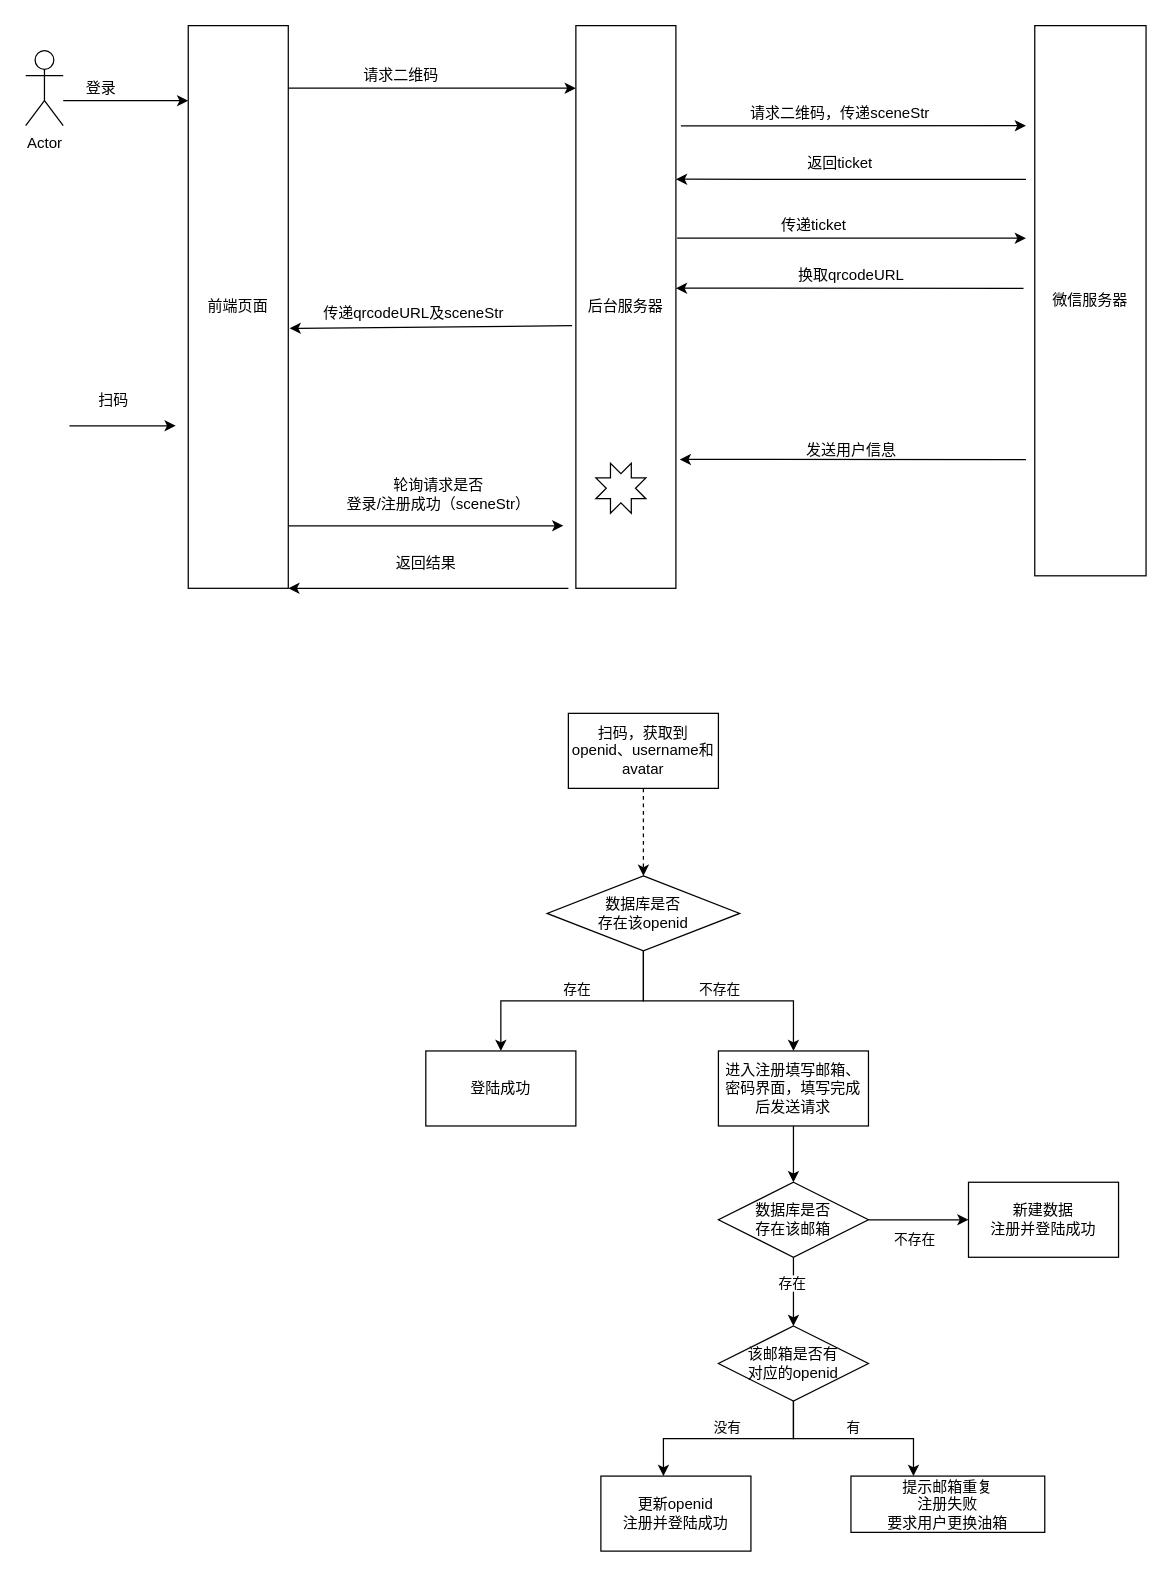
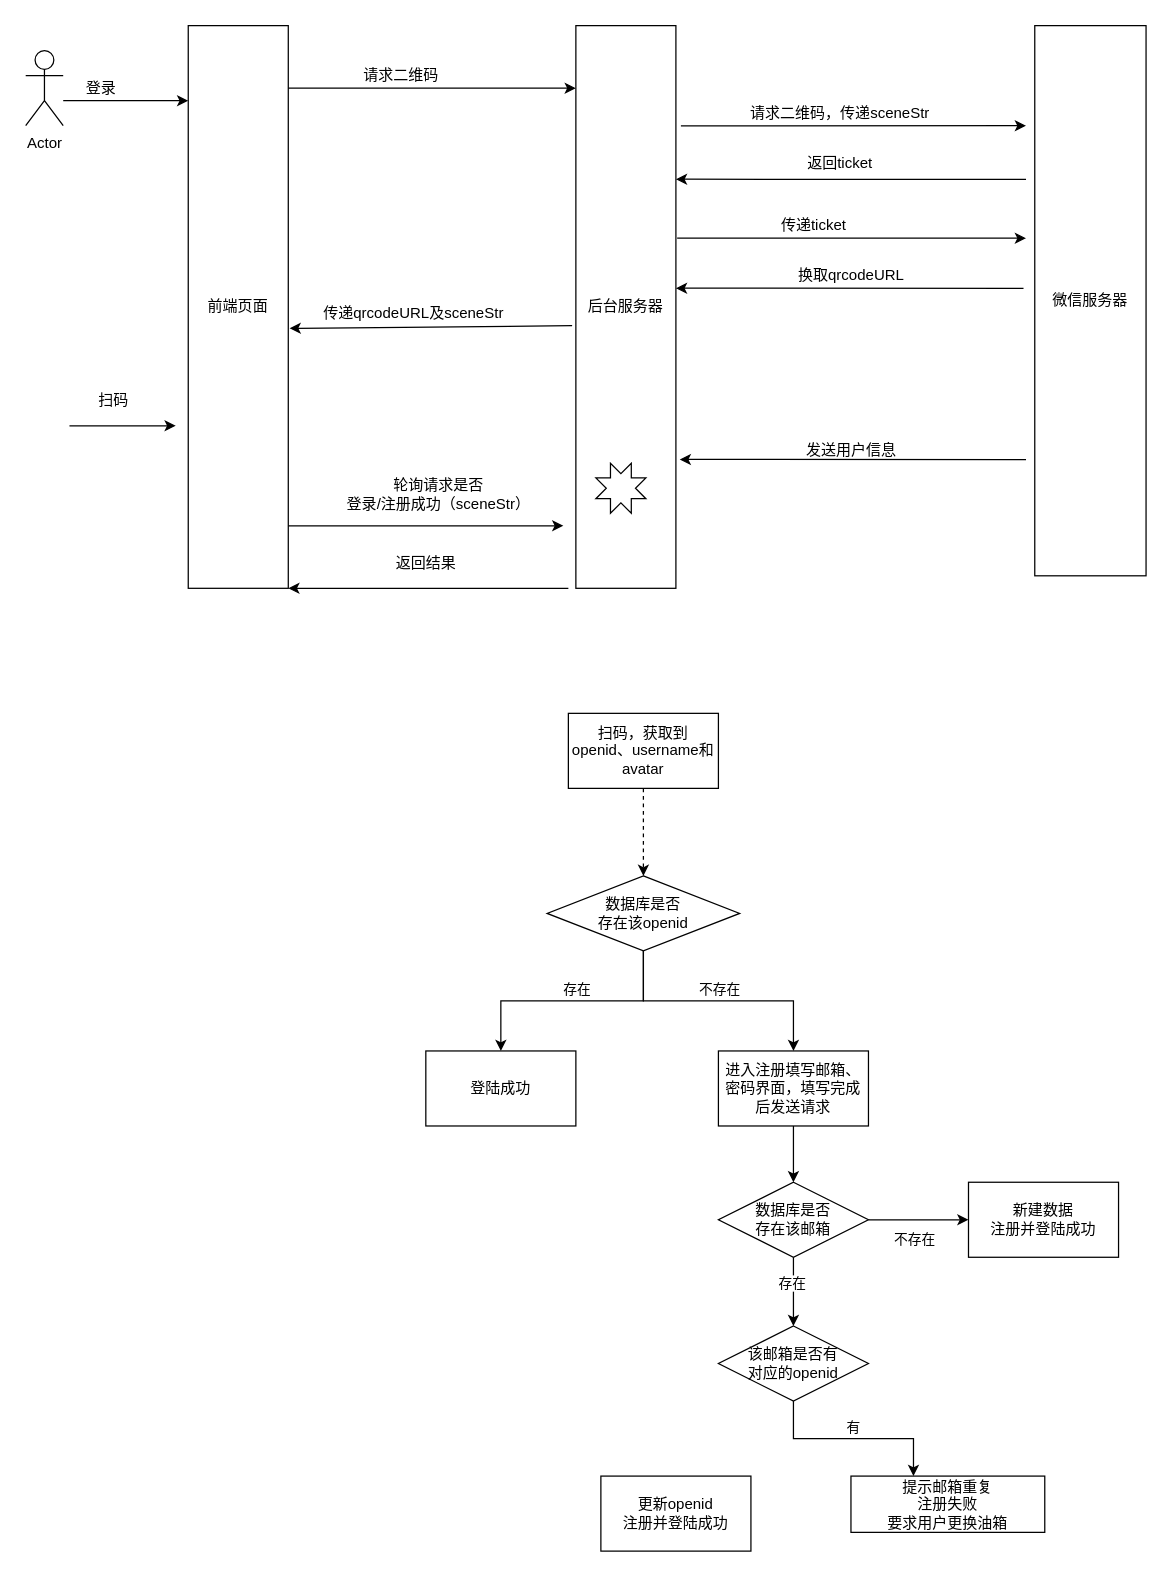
  <mxCell id="0" />
  <mxCell id="1" parent="0" />
  <mxCell id="2" style="edgeStyle=orthogonalEdgeStyle;rounded=0;orthogonalLoop=1;jettySize=auto;html=1;entryX=0.5;entryY=0;entryDx=0;entryDy=0;dashed=1;" parent="1" source="3" target="8" edge="1"><mxGeometry relative="1" as="geometry" /></mxCell>
  <mxCell id="3" value="扫码，获取到openid、username和avatar" style="rounded=0;whiteSpace=wrap;html=1;" parent="1" vertex="1"><mxGeometry x="454" y="570" width="120" height="60" as="geometry" /></mxCell>
  <mxCell id="4" value="" style="edgeStyle=orthogonalEdgeStyle;rounded=0;orthogonalLoop=1;jettySize=auto;html=1;" parent="1" source="8" target="9" edge="1"><mxGeometry relative="1" as="geometry" /></mxCell>
  <mxCell id="5" value="存在" style="edgeLabel;html=1;align=center;verticalAlign=middle;resizable=0;points=[];" parent="4" vertex="1" connectable="0"><mxGeometry x="-0.216" y="2" relative="1" as="geometry"><mxPoint x="-18" y="-12" as="offset" /></mxGeometry></mxCell>
  <mxCell id="6" value="" style="edgeStyle=orthogonalEdgeStyle;rounded=0;orthogonalLoop=1;jettySize=auto;html=1;" parent="1" source="8" target="11" edge="1"><mxGeometry relative="1" as="geometry" /></mxCell>
  <mxCell id="7" value="不存在" style="edgeLabel;html=1;align=center;verticalAlign=middle;resizable=0;points=[];" parent="6" vertex="1" connectable="0"><mxGeometry relative="1" as="geometry"><mxPoint y="-10" as="offset" /></mxGeometry></mxCell>
  <mxCell id="8" value="数据库是否&lt;br&gt;存在该openid" style="rhombus;whiteSpace=wrap;html=1;" parent="1" vertex="1"><mxGeometry x="437" y="700" width="154" height="60" as="geometry" /></mxCell>
  <mxCell id="9" value="登陆成功" style="whiteSpace=wrap;html=1;" parent="1" vertex="1"><mxGeometry x="340" y="840" width="120" height="60" as="geometry" /></mxCell>
  <mxCell id="10" value="" style="edgeStyle=orthogonalEdgeStyle;rounded=0;orthogonalLoop=1;jettySize=auto;html=1;" parent="1" source="11" target="16" edge="1"><mxGeometry relative="1" as="geometry" /></mxCell>
  <mxCell id="11" value="进入注册填写邮箱、密码界面，填写完成后发送请求" style="whiteSpace=wrap;html=1;" parent="1" vertex="1"><mxGeometry x="574" y="840" width="120" height="60" as="geometry" /></mxCell>
  <mxCell id="12" value="" style="edgeStyle=orthogonalEdgeStyle;rounded=0;orthogonalLoop=1;jettySize=auto;html=1;" parent="1" source="16" target="18" edge="1"><mxGeometry relative="1" as="geometry" /></mxCell>
  <mxCell id="13" value="不存在" style="edgeLabel;html=1;align=center;verticalAlign=middle;resizable=0;points=[];" parent="12" vertex="1" connectable="0"><mxGeometry x="-0.225" y="-2" relative="1" as="geometry"><mxPoint x="5" y="13" as="offset" /></mxGeometry></mxCell>
  <mxCell id="14" value="" style="edgeStyle=orthogonalEdgeStyle;rounded=0;orthogonalLoop=1;jettySize=auto;html=1;" parent="1" source="16" target="23" edge="1"><mxGeometry relative="1" as="geometry" /></mxCell>
  <mxCell id="15" value="存在" style="edgeLabel;html=1;align=center;verticalAlign=middle;resizable=0;points=[];" parent="14" vertex="1" connectable="0"><mxGeometry x="-0.275" y="-2" relative="1" as="geometry"><mxPoint as="offset" /></mxGeometry></mxCell>
  <mxCell id="16" value="数据库是否&lt;br&gt;存在该邮箱" style="rhombus;whiteSpace=wrap;html=1;" parent="1" vertex="1"><mxGeometry x="574" y="945" width="120" height="60" as="geometry" /></mxCell>
  <mxCell id="17" value="更新openid&lt;br&gt;注册并登陆成功" style="whiteSpace=wrap;html=1;" parent="1" vertex="1"><mxGeometry x="480" y="1180" width="120" height="60" as="geometry" /></mxCell>
  <mxCell id="18" value="新建数据&lt;br&gt;注册并登陆成功" style="whiteSpace=wrap;html=1;" parent="1" vertex="1"><mxGeometry x="774" y="945" width="120" height="60" as="geometry" /></mxCell>
- <mxCell id="19" style="edgeStyle=orthogonalEdgeStyle;rounded=0;orthogonalLoop=1;jettySize=auto;html=1;entryX=0.417;entryY=0;entryDx=0;entryDy=0;entryPerimeter=0;" parent="1" source="23" target="17" edge="1"><mxGeometry relative="1" as="geometry" /></mxCell>
- <mxCell id="20" value="没有" style="edgeLabel;html=1;align=center;verticalAlign=middle;resizable=0;points=[];" parent="19" vertex="1" connectable="0"><mxGeometry x="-0.146" y="-3" relative="1" as="geometry"><mxPoint x="-14" y="-7" as="offset" /></mxGeometry></mxCell>
  <mxCell id="21" value="" style="edgeStyle=orthogonalEdgeStyle;rounded=0;orthogonalLoop=1;jettySize=auto;html=1;" parent="1" source="23" target="24" edge="1"><mxGeometry relative="1" as="geometry"><Array as="points"><mxPoint x="634" y="1150" /><mxPoint x="730" y="1150" /></Array></mxGeometry></mxCell>
  <mxCell id="22" value="有" style="edgeLabel;html=1;align=center;verticalAlign=middle;resizable=0;points=[];" parent="21" vertex="1" connectable="0"><mxGeometry x="-0.013" y="-1" relative="1" as="geometry"><mxPoint y="-11" as="offset" /></mxGeometry></mxCell>
  <mxCell id="23" value="该邮箱是否有&lt;br&gt;对应的openid" style="rhombus;whiteSpace=wrap;html=1;" parent="1" vertex="1"><mxGeometry x="574" y="1060" width="120" height="60" as="geometry" /></mxCell>
  <mxCell id="24" value="提示邮箱重复&lt;br&gt;注册失败&lt;br&gt;要求用户更换油箱" style="whiteSpace=wrap;html=1;" parent="1" vertex="1"><mxGeometry x="680" y="1180" width="155" height="45" as="geometry" /></mxCell>
  <mxCell id="25" value="" style="endArrow=classic;html=1;entryX=0;entryY=0.5;entryDx=0;entryDy=0;" edge="1" parent="1"><mxGeometry width="50" height="50" relative="1" as="geometry"><mxPoint x="220" y="70" as="sourcePoint" /><mxPoint x="460" y="70" as="targetPoint" /></mxGeometry></mxCell>
  <mxCell id="26" value="" style="endArrow=classic;html=1;entryX=0;entryY=0.625;entryDx=0;entryDy=0;entryPerimeter=0;" edge="1" parent="1"><mxGeometry width="50" height="50" relative="1" as="geometry"><mxPoint x="50" y="80" as="sourcePoint" /><mxPoint x="150" y="80" as="targetPoint" /><Array as="points"><mxPoint x="90" y="80" /></Array></mxGeometry></mxCell>
  <mxCell id="27" value="Actor" style="shape=umlActor;verticalLabelPosition=bottom;verticalAlign=top;html=1;outlineConnect=0;" vertex="1" parent="1"><mxGeometry x="20" y="40" width="30" height="60" as="geometry" /></mxCell>
  <mxCell id="28" value="登录" style="text;html=1;align=center;verticalAlign=middle;resizable=0;points=[];autosize=1;" vertex="1" parent="1"><mxGeometry x="60" y="60" width="40" height="20" as="geometry" /></mxCell>
  <mxCell id="29" value="请求二维码" style="text;html=1;align=center;verticalAlign=middle;resizable=0;points=[];autosize=1;" vertex="1" parent="1"><mxGeometry x="280" y="50" width="80" height="20" as="geometry" /></mxCell>
  <mxCell id="30" value="&lt;span&gt;前端页面&lt;/span&gt;" style="rounded=0;whiteSpace=wrap;html=1;" vertex="1" parent="1"><mxGeometry x="150" y="20" width="80" height="450" as="geometry" /></mxCell>
  <mxCell id="31" value="后台服务器" style="rounded=0;whiteSpace=wrap;html=1;" vertex="1" parent="1"><mxGeometry x="460" y="20" width="80" height="450" as="geometry" /></mxCell>
  <mxCell id="32" value="&lt;span&gt;微信服务器&lt;/span&gt;" style="rounded=0;whiteSpace=wrap;html=1;" vertex="1" parent="1"><mxGeometry x="827" y="20" width="89" height="440" as="geometry" /></mxCell>
  <mxCell id="33" value="" style="endArrow=classic;html=1;exitX=1.05;exitY=0.178;exitDx=0;exitDy=0;exitPerimeter=0;" edge="1" parent="1" source="31"><mxGeometry width="50" height="50" relative="1" as="geometry"><mxPoint x="540" y="140" as="sourcePoint" /><mxPoint x="820" y="100" as="targetPoint" /></mxGeometry></mxCell>
  <mxCell id="34" value="请求二维码，传递sceneStr" style="text;html=1;align=center;verticalAlign=middle;resizable=0;points=[];autosize=1;" vertex="1" parent="1"><mxGeometry x="591" y="80" width="160" height="20" as="geometry" /></mxCell>
  <mxCell id="35" value="" style="endArrow=classic;html=1;entryX=1;entryY=0.273;entryDx=0;entryDy=0;entryPerimeter=0;" edge="1" parent="1" target="31"><mxGeometry width="50" height="50" relative="1" as="geometry"><mxPoint x="820" y="143" as="sourcePoint" /><mxPoint x="761" y="90" as="targetPoint" /></mxGeometry></mxCell>
  <mxCell id="36" value="返回ticket" style="text;html=1;align=center;verticalAlign=middle;resizable=0;points=[];autosize=1;" vertex="1" parent="1"><mxGeometry x="636" y="120" width="70" height="20" as="geometry" /></mxCell>
  <mxCell id="37" value="" style="endArrow=classic;html=1;" edge="1" parent="1"><mxGeometry width="50" height="50" relative="1" as="geometry"><mxPoint x="541" y="190" as="sourcePoint" /><mxPoint x="820" y="190" as="targetPoint" /></mxGeometry></mxCell>
  <mxCell id="38" value="传递ticket" style="text;html=1;align=center;verticalAlign=middle;resizable=0;points=[];autosize=1;" vertex="1" parent="1"><mxGeometry x="615" y="170" width="70" height="20" as="geometry" /></mxCell>
  <mxCell id="39" value="" style="endArrow=classic;html=1;entryX=1.025;entryY=0.403;entryDx=0;entryDy=0;entryPerimeter=0;" edge="1" parent="1"><mxGeometry width="50" height="50" relative="1" as="geometry"><mxPoint x="818" y="230.1" as="sourcePoint" /><mxPoint x="540" y="230" as="targetPoint" /></mxGeometry></mxCell>
  <mxCell id="40" value="换取qrcodeURL" style="text;html=1;align=center;verticalAlign=middle;resizable=0;points=[];autosize=1;" vertex="1" parent="1"><mxGeometry x="630" y="210" width="100" height="20" as="geometry" /></mxCell>
  <mxCell id="41" value="" style="endArrow=classic;html=1;entryX=1.013;entryY=0.538;entryDx=0;entryDy=0;entryPerimeter=0;" edge="1" parent="1" target="30"><mxGeometry width="50" height="50" relative="1" as="geometry"><mxPoint x="457" y="260" as="sourcePoint" /><mxPoint x="460" y="240" as="targetPoint" /></mxGeometry></mxCell>
  <mxCell id="42" value="传递qrcodeURL及sceneStr" style="text;html=1;align=center;verticalAlign=middle;resizable=0;points=[];autosize=1;" vertex="1" parent="1"><mxGeometry x="250" y="240" width="160" height="20" as="geometry" /></mxCell>
  <mxCell id="43" value="" style="endArrow=classic;html=1;" edge="1" parent="1"><mxGeometry width="50" height="50" relative="1" as="geometry"><mxPoint x="55" y="340" as="sourcePoint" /><mxPoint x="140" y="340" as="targetPoint" /></mxGeometry></mxCell>
  <mxCell id="44" value="扫码" style="text;html=1;align=center;verticalAlign=middle;resizable=0;points=[];autosize=1;" vertex="1" parent="1"><mxGeometry x="70" y="310" width="40" height="20" as="geometry" /></mxCell>
  <mxCell id="45" value="" style="endArrow=classic;html=1;entryX=1.038;entryY=0.771;entryDx=0;entryDy=0;entryPerimeter=0;" edge="1" parent="1" target="31"><mxGeometry width="50" height="50" relative="1" as="geometry"><mxPoint x="820" y="367" as="sourcePoint" /><mxPoint x="810" y="310" as="targetPoint" /></mxGeometry></mxCell>
  <mxCell id="46" value="发送用户信息" style="text;html=1;align=center;verticalAlign=middle;resizable=0;points=[];autosize=1;" vertex="1" parent="1"><mxGeometry x="635" y="350" width="90" height="20" as="geometry" /></mxCell>
  <mxCell id="47" value="" style="endArrow=classic;html=1;" edge="1" parent="1"><mxGeometry width="50" height="50" relative="1" as="geometry"><mxPoint x="230" y="420" as="sourcePoint" /><mxPoint x="450" y="420" as="targetPoint" /><Array as="points" /></mxGeometry></mxCell>
  <mxCell id="48" value="轮询请求是否&lt;br&gt;登录/注册成功（sceneStr）" style="text;html=1;align=center;verticalAlign=middle;resizable=0;points=[];autosize=1;" vertex="1" parent="1"><mxGeometry x="270" y="380" width="160" height="30" as="geometry" /></mxCell>
  <mxCell id="49" value="" style="verticalLabelPosition=bottom;verticalAlign=top;html=1;shape=mxgraph.basic.8_point_star" vertex="1" parent="1"><mxGeometry x="476" y="370" width="40" height="40" as="geometry" /></mxCell>
  <mxCell id="50" value="" style="endArrow=classic;html=1;entryX=1;entryY=1;entryDx=0;entryDy=0;" edge="1" parent="1" target="30"><mxGeometry width="50" height="50" relative="1" as="geometry"><mxPoint x="454" y="470" as="sourcePoint" /><mxPoint x="504" y="420" as="targetPoint" /></mxGeometry></mxCell>
  <mxCell id="51" value="返回结果" style="text;html=1;align=center;verticalAlign=middle;resizable=0;points=[];autosize=1;" vertex="1" parent="1"><mxGeometry x="310" y="440" width="60" height="20" as="geometry" /></mxCell>
